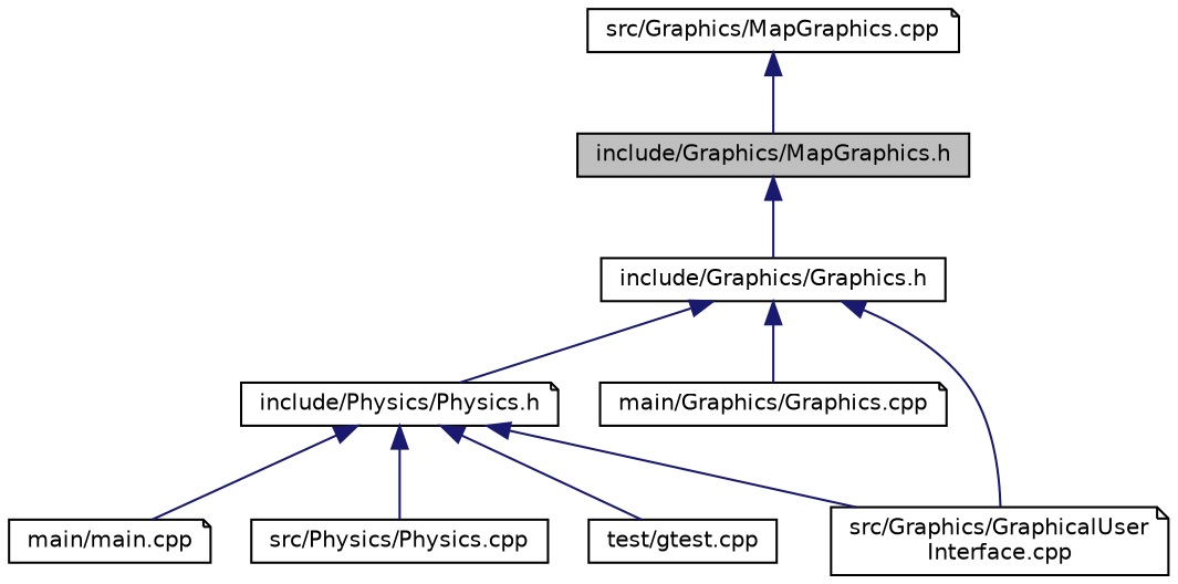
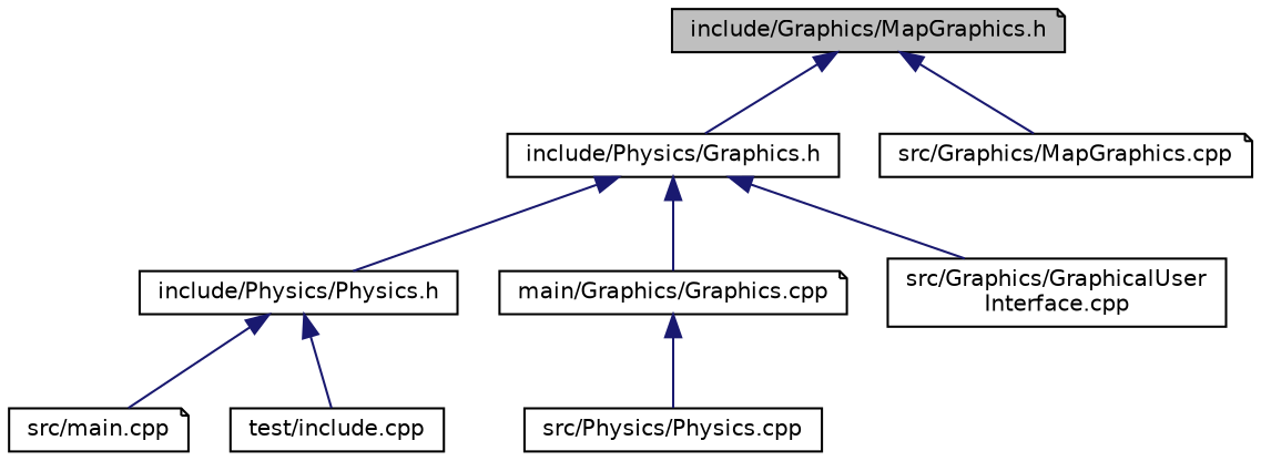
  digraph {
    node [color=black fillcolor=white fontname=Helvetica fontsize=10 shape=note style=filled]
    edge [color=midnightblue dir=back fontname=Helvetica fontsize=10 labelfontname=Helvetica labelfontsize=10 style=solid]
-   n1 [fillcolor=grey75 fontcolor=black height=0.2 label="include/Graphics/MapGraphics.h" shape=box width=0.4]
-   n2 [height=0.2 label="include/Graphics/Graphics.h" shape=box width=0.4]
+   n1 [fillcolor=grey75 fontcolor=black height=0.2 label="include/Graphics/MapGraphics.h" width=0.4]
+   n2 [height=0.2 label="include/Physics/Graphics.h" shape=box width=0.4]
    n3 [height=0.2 label="src/Graphics/MapGraphics.cpp" width=0.4]
-   n4 [height=0.2 label="include/Physics/Physics.h" width=0.4]
+   n4 [height=0.2 label="include/Physics/Physics.h" shape=box width=0.4]
    n5 [height=0.2 label="main/Graphics/Graphics.cpp" width=0.4]
-   n6 [height=0.2 label="src/Graphics/GraphicalUser\lInterface.cpp" width=0.4]
-   n7 [height=0.2 label="main/main.cpp" width=0.4]
+   n6 [height=0.2 label="src/Graphics/GraphicalUser\lInterface.cpp" shape=box width=0.4]
+   n7 [height=0.2 label="src/main.cpp" width=0.4]
    n8 [height=0.2 label="src/Physics/Physics.cpp" shape=box width=0.4]
-   n9 [height=0.2 label="test/gtest.cpp" shape=box width=0.4]
+   n9 [height=0.2 label="test/include.cpp" shape=box width=0.4]
    n1 -> n2
-   n3 -> n1
+   n1 -> n3
    n2 -> n4
    n2 -> n5
    n2 -> n6
-   n4 -> n6
    n4 -> n7
-   n4 -> n8
+   n5 -> n8
    n4 -> n9
  }
